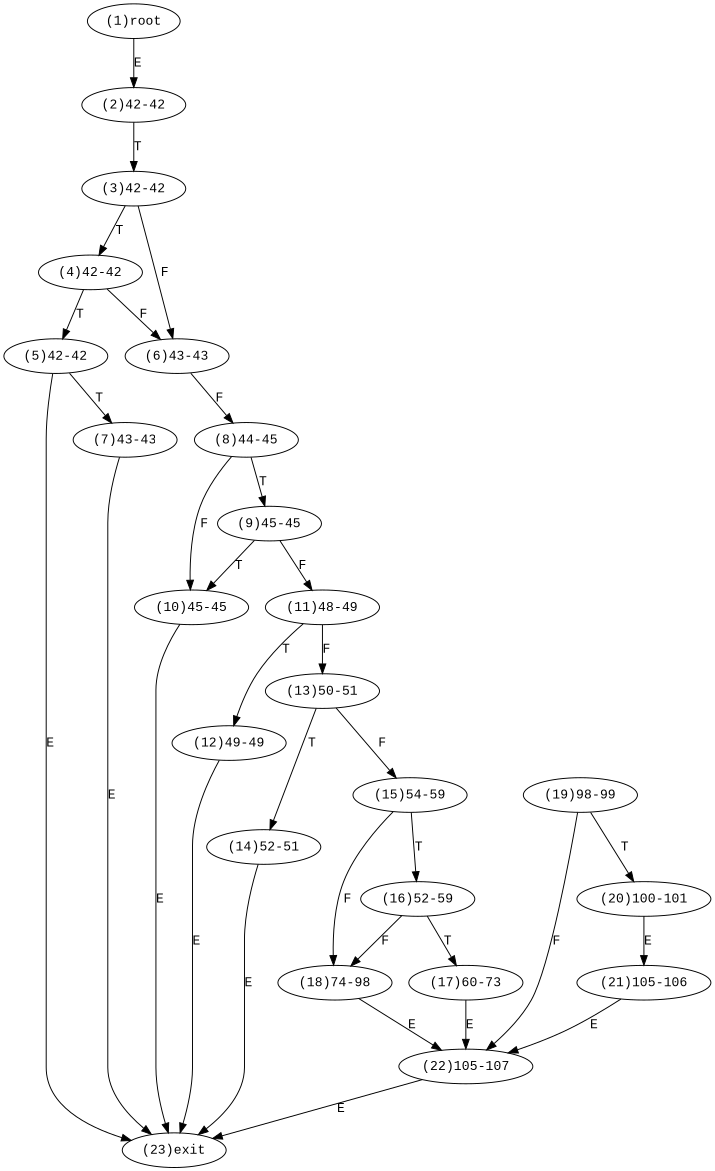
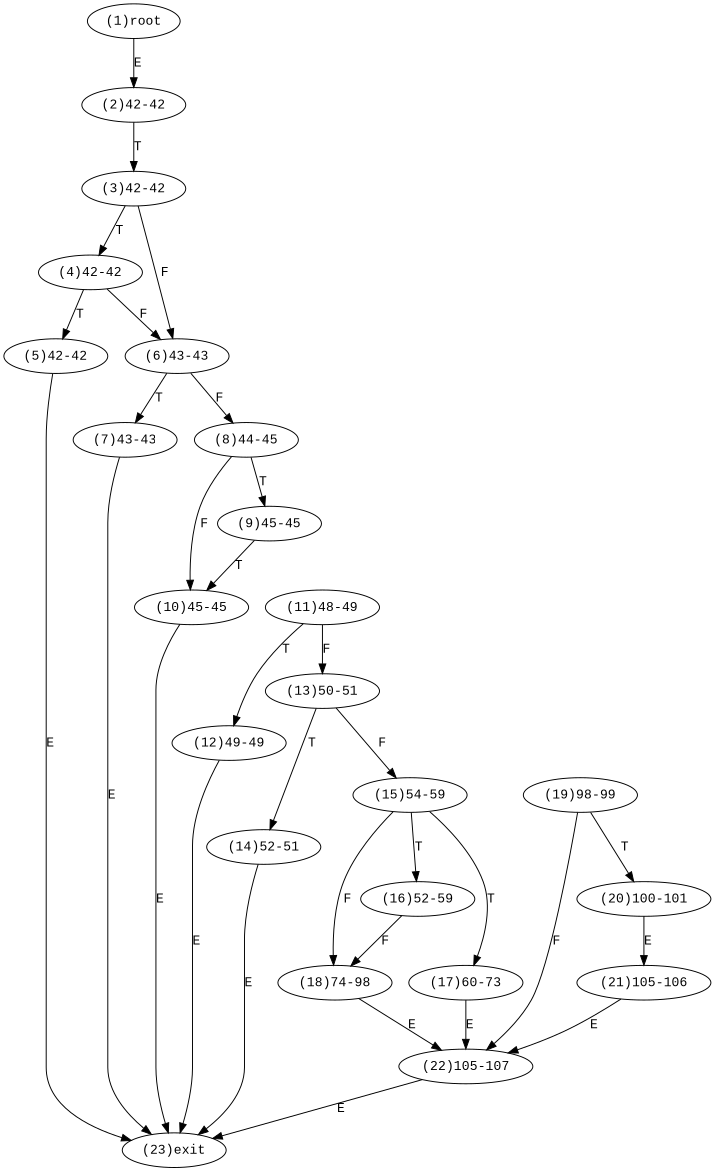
  digraph {
    fontname="Liberation Mono"
    node [fontname="Liberation Mono"]
    edge [fontname="Liberation Mono"]
    n1 [label="(1)root"]
    n2 [label="(2)42-42"]
    n3 [label="(3)42-42"]
    n4 [label="(4)42-42"]
    n5 [label="(6)43-43"]
    n6 [label="(5)42-42"]
    n7 [label="(23)exit"]
    n8 [label="(7)43-43"]
    n9 [label="(8)44-45"]
    n10 [label="(9)45-45"]
    n11 [label="(10)45-45"]
    n12 [label="(11)48-49"]
    n13 [label="(12)49-49"]
    n14 [label="(13)50-51"]
    n15 [label="(14)52-51"]
    n16 [label="(15)54-59"]
    n17 [label="(16)52-59"]
    n18 [label="(18)74-98"]
    n19 [label="(17)60-73"]
    n20 [label="(22)105-107"]
    n21 [label="(19)98-99"]
    n22 [label="(20)100-101"]
    n23 [label="(21)105-106"]
    n1 -> n2 [label=E]
    n2 -> n3 [label=T]
    n3 -> n4 [label=T]
    n3 -> n5 [label=F]
    n4 -> n5 [label=F]
    n4 -> n6 [label=T]
-   n6 -> n8 [label=T]
+   n5 -> n8 [label=T]
    n5 -> n9 [label=F]
    n6 -> n7 [label=E]
    n8 -> n7 [label=E]
    n9 -> n10 [label=T]
    n9 -> n11 [label=F]
    n10 -> n11 [label=T]
-   n10 -> n12 [label=F]
    n11 -> n7 [label=E]
    n12 -> n13 [label=T]
    n12 -> n14 [label=F]
    n13 -> n7 [label=E]
    n14 -> n15 [label=T]
    n14 -> n16 [label=F]
    n15 -> n7 [label=E]
    n16 -> n17 [label=T]
    n16 -> n18 [label=F]
    n17 -> n18 [label=F]
-   n17 -> n19 [label=T]
+   n16 -> n19 [label=T]
    n18 -> n20 [label=E]
    n19 -> n20 [label=E]
    n20 -> n7 [label=E]
    n21 -> n20 [label=F]
    n21 -> n22 [label=T]
    n22 -> n23 [label=E]
    n23 -> n20 [label=E]
  }
